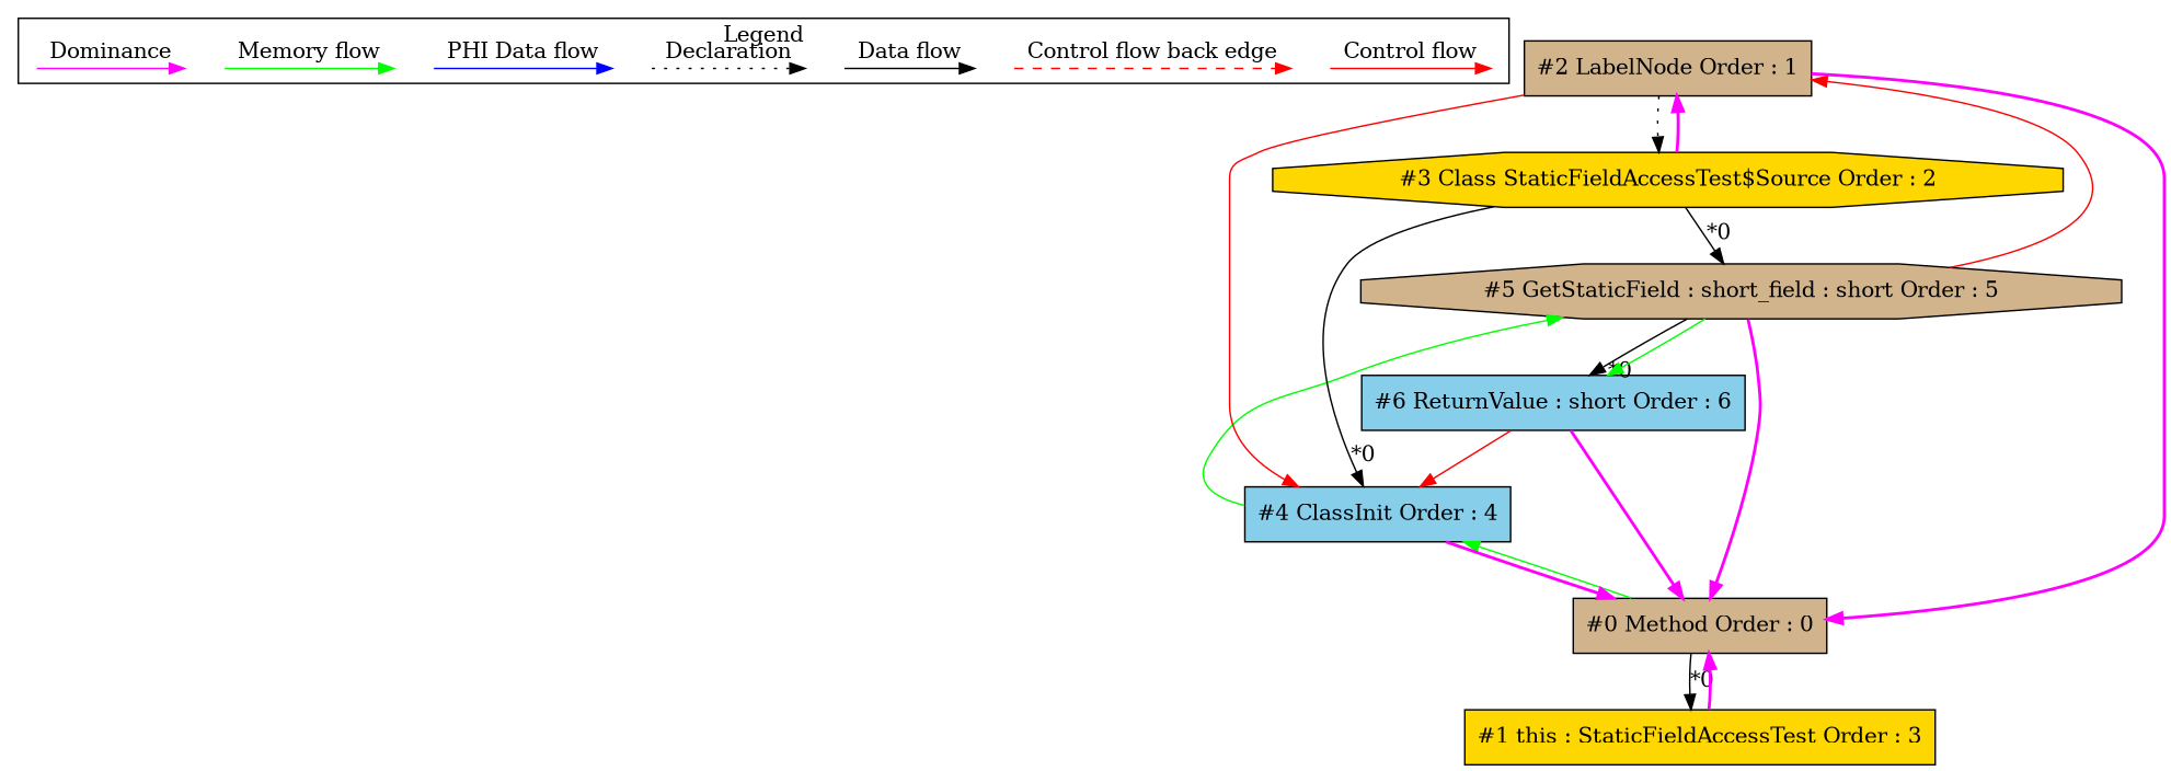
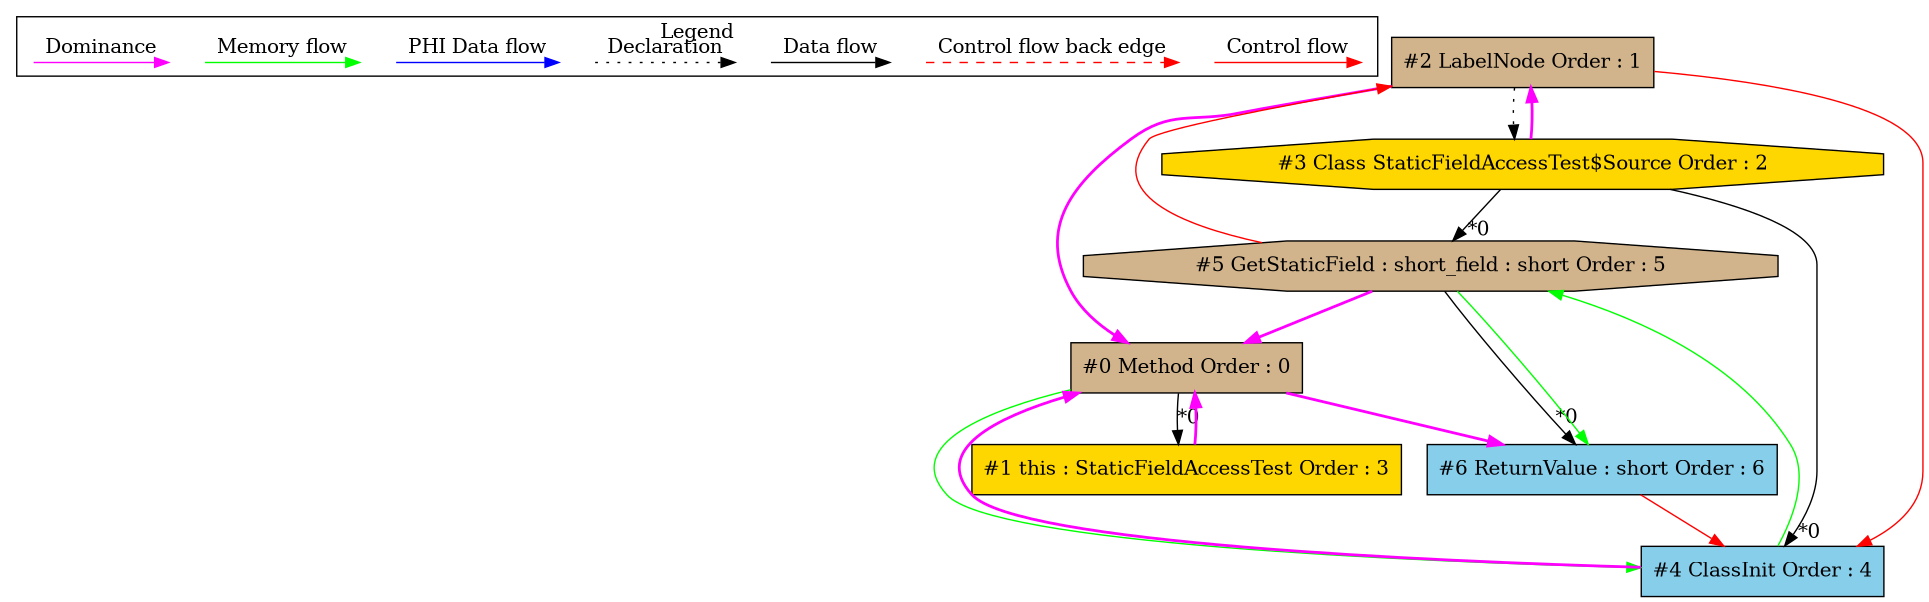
  digraph {
    ordering=in
    node [shape=point style=invis]
    c0
    c1
    c2
    c3
    d0
    d1
    d2
    d3
    d4
    d5
    d6
    d7
    d8
    d9
    n15 [fillcolor=tan label="#0 Method Order : 0" shape=box style=filled]
    n16 [fillcolor=gold label="#1 this : StaticFieldAccessTest Order : 3" shape=box style=filled]
    n17 [fillcolor=skyblue label="#4 ClassInit Order : 4" shape=box style=filled]
    n18 [fillcolor=tan label="#2 LabelNode Order : 1" shape=box style=filled]
    n19 [fillcolor=gold label="#3 Class StaticFieldAccessTest$Source Order : 2" shape=octagon style=filled]
    n20 [fillcolor=tan label="#5 GetStaticField : short_field : short Order : 5" shape=octagon style=filled]
    n21 [fillcolor=skyblue label="#6 ReturnValue : short Order : 6" shape=box style=filled]
    subgraph cluster_1 {
      label=Legend
      subgraph sub_2 {
        label=Legend
        rank=same
        c0
        c1
        c2
        c3
        d0
        d1
        d2
        d3
        d4
        d5
        d6
        d7
        d8
        d9
      }
    }
    c0 -> c1 [color=red label="Control flow" style=solid]
    c2 -> c3 [color=red label="Control flow back edge" style=dashed]
    d0 -> d1 [label="Data flow"]
    d2 -> d3 [label=Declaration style=dotted]
    d4 -> d5 [color=blue label="PHI Data flow"]
    d6 -> d7 [color=green label="Memory flow"]
    d8 -> d9 [color=fuchsia label=Dominance style=solid]
    n15 -> n16 [headlabel="*0" labeldistance=2]
    n15 -> n17 [color=green constraint=false labeldistance=2]
    n16 -> n15 [color=fuchsia dir=forward penwidth=2]
    n17 -> n15 [color=fuchsia dir=forward penwidth=2]
    n17 -> n20 [color=green constraint=false labeldistance=2]
    n18 -> n15 [color=fuchsia dir=forward penwidth=2]
    n18 -> n17 [color=red fontcolor=red labeldistance=2]
    n18 -> n19 [style=dotted]
    n19 -> n17 [headlabel="*0" labeldistance=2]
    n19 -> n18 [color=fuchsia dir=forward penwidth=2]
    n19 -> n20 [headlabel="*0" labeldistance=2]
    n20 -> n15 [color=fuchsia dir=forward penwidth=2]
    n20 -> n18 [color=red fontcolor=red labeldistance=2]
    n20 -> n21 [headlabel="*0" labeldistance=2]
    n20 -> n21 [color=green constraint=false labeldistance=2]
-   n21 -> n15 [color=fuchsia dir=forward penwidth=2]
+   n15 -> n21 [color=fuchsia dir=forward penwidth=2]
    n21 -> n17 [color=red fontcolor=red labeldistance=2]
  }
